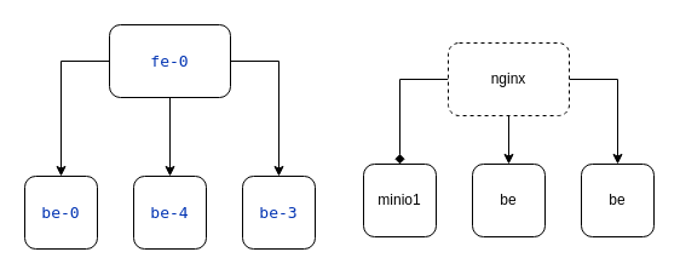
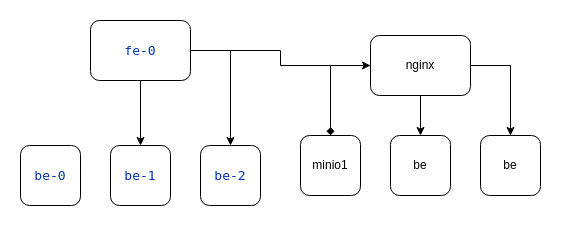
  <mxCell id="0" />
  <mxCell id="1" parent="0" />
- <mxCell id="2" style="edgeStyle=orthogonalEdgeStyle;rounded=0;orthogonalLoop=1;jettySize=auto;html=1;" edge="1" parent="1" source="5" target="6"><mxGeometry relative="1" as="geometry" /></mxCell>
+ <mxCell id="2" style="edgeStyle=orthogonalEdgeStyle;rounded=0;orthogonalLoop=1;jettySize=auto;html=1;" edge="1" parent="1" source="5" target="12"><mxGeometry relative="1" as="geometry" /></mxCell>
  <mxCell id="3" style="edgeStyle=orthogonalEdgeStyle;rounded=0;orthogonalLoop=1;jettySize=auto;html=1;entryX=0.5;entryY=0;entryDx=0;entryDy=0;" edge="1" parent="1" source="5" target="7"><mxGeometry relative="1" as="geometry" /></mxCell>
  <mxCell id="4" style="edgeStyle=orthogonalEdgeStyle;rounded=0;orthogonalLoop=1;jettySize=auto;html=1;entryX=0.5;entryY=0;entryDx=0;entryDy=0;" edge="1" parent="1" source="5" target="8"><mxGeometry relative="1" as="geometry" /></mxCell>
  <mxCell id="5" value="&lt;div style=&quot;background-color:#ffffff;color:#080808&quot;&gt;&lt;pre style=&quot;font-family:'JetBrains Mono',monospace;font-size:9.8pt;&quot;&gt;&lt;span style=&quot;color:#0033b3;&quot;&gt;fe-0&lt;/span&gt;&lt;/pre&gt;&lt;/div&gt;" style="rounded=1;whiteSpace=wrap;html=1;" vertex="1" parent="1"><mxGeometry x="90" y="20" width="100" height="60" as="geometry" /></mxCell>
  <mxCell id="6" value="&lt;pre style=&quot;color: rgb(8, 8, 8); font-family: &amp;quot;JetBrains Mono&amp;quot;, monospace; font-size: 9.8pt;&quot;&gt;&lt;span style=&quot;color: rgb(0, 51, 179);&quot;&gt;be-0&lt;/span&gt;&lt;/pre&gt;" style="rounded=1;whiteSpace=wrap;html=1;" vertex="1" parent="1"><mxGeometry x="20" y="145" width="60" height="60" as="geometry" /></mxCell>
- <mxCell id="7" value="&lt;pre style=&quot;color: rgb(8, 8, 8); font-family: &amp;quot;JetBrains Mono&amp;quot;, monospace; font-size: 9.8pt;&quot;&gt;&lt;span style=&quot;color: rgb(0, 51, 179);&quot;&gt;be-4&lt;/span&gt;&lt;/pre&gt;" style="rounded=1;whiteSpace=wrap;html=1;" vertex="1" parent="1"><mxGeometry x="110" y="145" width="60" height="60" as="geometry" /></mxCell>
- <mxCell id="8" value="&lt;pre style=&quot;color: rgb(8, 8, 8); font-family: &amp;quot;JetBrains Mono&amp;quot;, monospace; font-size: 9.8pt;&quot;&gt;&lt;span style=&quot;color: rgb(0, 51, 179);&quot;&gt;be-3&lt;/span&gt;&lt;/pre&gt;" style="rounded=1;whiteSpace=wrap;html=1;" vertex="1" parent="1"><mxGeometry x="200" y="145" width="60" height="60" as="geometry" /></mxCell>
+ <mxCell id="7" value="&lt;pre style=&quot;color: rgb(8, 8, 8); font-family: &amp;quot;JetBrains Mono&amp;quot;, monospace; font-size: 9.8pt;&quot;&gt;&lt;span style=&quot;color: rgb(0, 51, 179);&quot;&gt;be-1&lt;/span&gt;&lt;/pre&gt;" style="rounded=1;whiteSpace=wrap;html=1;" vertex="1" parent="1"><mxGeometry x="110" y="145" width="60" height="60" as="geometry" /></mxCell>
+ <mxCell id="8" value="&lt;pre style=&quot;color: rgb(8, 8, 8); font-family: &amp;quot;JetBrains Mono&amp;quot;, monospace; font-size: 9.8pt;&quot;&gt;&lt;span style=&quot;color: rgb(0, 51, 179);&quot;&gt;be-2&lt;/span&gt;&lt;/pre&gt;" style="rounded=1;whiteSpace=wrap;html=1;" vertex="1" parent="1"><mxGeometry x="200" y="145" width="60" height="60" as="geometry" /></mxCell>
  <mxCell id="9" style="edgeStyle=orthogonalEdgeStyle;rounded=0;orthogonalLoop=1;jettySize=auto;html=1;endArrow=diamond;" edge="1" parent="1" source="12" target="13"><mxGeometry relative="1" as="geometry" /></mxCell>
  <mxCell id="10" style="edgeStyle=orthogonalEdgeStyle;rounded=0;orthogonalLoop=1;jettySize=auto;html=1;entryX=0.5;entryY=0;entryDx=0;entryDy=0;" edge="1" parent="1" source="12" target="14"><mxGeometry relative="1" as="geometry" /></mxCell>
  <mxCell id="11" style="edgeStyle=orthogonalEdgeStyle;rounded=0;orthogonalLoop=1;jettySize=auto;html=1;entryX=0.5;entryY=0;entryDx=0;entryDy=0;" edge="1" parent="1" source="12" target="15"><mxGeometry relative="1" as="geometry" /></mxCell>
- <mxCell id="12" value="nginx" style="rounded=1;whiteSpace=wrap;html=1;dashed=1;" vertex="1" parent="1"><mxGeometry x="370" y="35" width="100" height="60" as="geometry" /></mxCell>
+ <mxCell id="12" value="nginx" style="rounded=1;whiteSpace=wrap;html=1;" vertex="1" parent="1"><mxGeometry x="370" y="35" width="100" height="60" as="geometry" /></mxCell>
  <mxCell id="13" value="minio1" style="rounded=1;whiteSpace=wrap;html=1;" vertex="1" parent="1"><mxGeometry x="300" y="135" width="60" height="60" as="geometry" /></mxCell>
  <mxCell id="14" value="be" style="rounded=1;whiteSpace=wrap;html=1;" vertex="1" parent="1"><mxGeometry x="390" y="135" width="60" height="60" as="geometry" /></mxCell>
  <mxCell id="15" value="be" style="rounded=1;whiteSpace=wrap;html=1;" vertex="1" parent="1"><mxGeometry x="480" y="135" width="60" height="60" as="geometry" /></mxCell>
